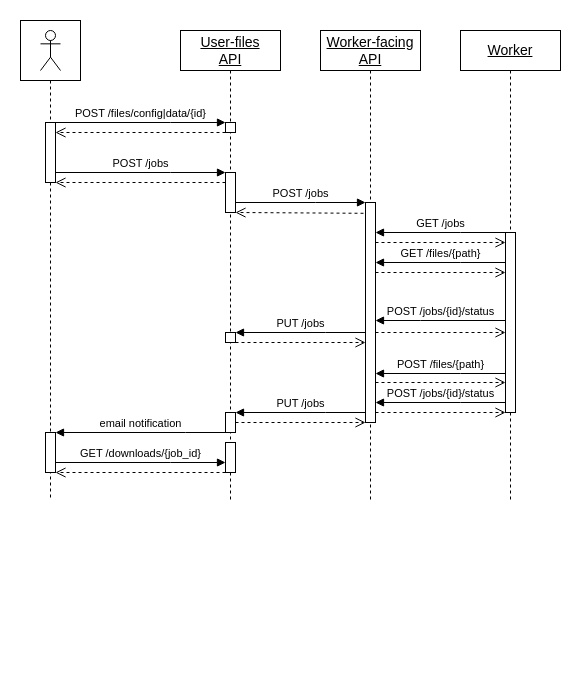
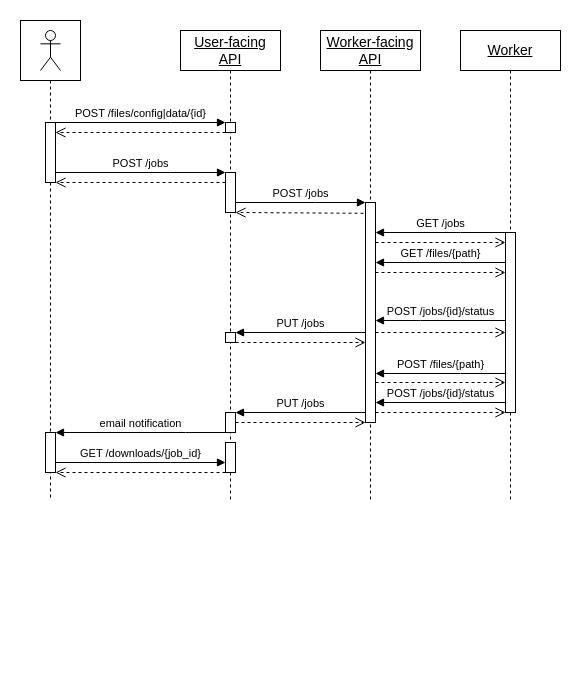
  <mxCell id="0" />
  <mxCell id="1" parent="0" />
  <mxCell id="2" value="" style="shape=umlLifeline;perimeter=lifelinePerimeter;whiteSpace=wrap;html=1;container=0;dropTarget=0;collapsible=0;recursiveResize=0;outlineConnect=0;portConstraint=eastwest;newEdgeStyle={&quot;edgeStyle&quot;:&quot;elbowEdgeStyle&quot;,&quot;elbow&quot;:&quot;vertical&quot;,&quot;curved&quot;:0,&quot;rounded&quot;:0};size=60;" vertex="1" parent="1"><mxGeometry x="20" y="20" width="60" height="480" as="geometry" /></mxCell>
  <mxCell id="3" value="" style="html=1;points=[];perimeter=orthogonalPerimeter;outlineConnect=0;targetShapes=umlLifeline;portConstraint=eastwest;newEdgeStyle={&quot;edgeStyle&quot;:&quot;elbowEdgeStyle&quot;,&quot;elbow&quot;:&quot;vertical&quot;,&quot;curved&quot;:0,&quot;rounded&quot;:0};" vertex="1" parent="2"><mxGeometry x="25" y="102" width="10" height="60" as="geometry" /></mxCell>
- <mxCell id="4" value="&lt;div style=&quot;font-size: 14px;&quot;&gt;&lt;font style=&quot;font-size: 14px;&quot;&gt;&lt;u&gt;User-files&lt;/u&gt;&lt;/font&gt;&lt;/div&gt;&lt;div style=&quot;font-size: 14px;&quot;&gt;&lt;font style=&quot;font-size: 14px;&quot;&gt;&lt;u&gt;API&lt;br&gt;&lt;/u&gt;&lt;/font&gt;&lt;/div&gt;" style="shape=umlLifeline;perimeter=lifelinePerimeter;whiteSpace=wrap;html=1;container=0;dropTarget=0;collapsible=0;recursiveResize=0;outlineConnect=0;portConstraint=eastwest;newEdgeStyle={&quot;edgeStyle&quot;:&quot;elbowEdgeStyle&quot;,&quot;elbow&quot;:&quot;vertical&quot;,&quot;curved&quot;:0,&quot;rounded&quot;:0};" vertex="1" parent="1"><mxGeometry x="180" y="30" width="100" height="470" as="geometry" /></mxCell>
+ <mxCell id="4" value="&lt;div style=&quot;font-size: 14px;&quot;&gt;&lt;font style=&quot;font-size: 14px;&quot;&gt;&lt;u&gt;User-facing&lt;/u&gt;&lt;/font&gt;&lt;/div&gt;&lt;div style=&quot;font-size: 14px;&quot;&gt;&lt;font style=&quot;font-size: 14px;&quot;&gt;&lt;u&gt;API&lt;br&gt;&lt;/u&gt;&lt;/font&gt;&lt;/div&gt;" style="shape=umlLifeline;perimeter=lifelinePerimeter;whiteSpace=wrap;html=1;container=0;dropTarget=0;collapsible=0;recursiveResize=0;outlineConnect=0;portConstraint=eastwest;newEdgeStyle={&quot;edgeStyle&quot;:&quot;elbowEdgeStyle&quot;,&quot;elbow&quot;:&quot;vertical&quot;,&quot;curved&quot;:0,&quot;rounded&quot;:0};" vertex="1" parent="1"><mxGeometry x="180" y="30" width="100" height="470" as="geometry" /></mxCell>
  <mxCell id="5" value="" style="html=1;points=[];perimeter=orthogonalPerimeter;outlineConnect=0;targetShapes=umlLifeline;portConstraint=eastwest;newEdgeStyle={&quot;edgeStyle&quot;:&quot;elbowEdgeStyle&quot;,&quot;elbow&quot;:&quot;vertical&quot;,&quot;curved&quot;:0,&quot;rounded&quot;:0};" vertex="1" parent="4"><mxGeometry x="45" y="92" width="10" height="10" as="geometry" /></mxCell>
  <mxCell id="6" value="" style="html=1;points=[];perimeter=orthogonalPerimeter;outlineConnect=0;targetShapes=umlLifeline;portConstraint=eastwest;newEdgeStyle={&quot;edgeStyle&quot;:&quot;elbowEdgeStyle&quot;,&quot;elbow&quot;:&quot;vertical&quot;,&quot;curved&quot;:0,&quot;rounded&quot;:0};" vertex="1" parent="4"><mxGeometry x="45" y="142" width="10" height="40" as="geometry" /></mxCell>
  <mxCell id="7" value="" style="html=1;points=[];perimeter=orthogonalPerimeter;outlineConnect=0;targetShapes=umlLifeline;portConstraint=eastwest;newEdgeStyle={&quot;edgeStyle&quot;:&quot;elbowEdgeStyle&quot;,&quot;elbow&quot;:&quot;vertical&quot;,&quot;curved&quot;:0,&quot;rounded&quot;:0};" vertex="1" parent="4"><mxGeometry x="45" y="302" width="10" height="10" as="geometry" /></mxCell>
  <mxCell id="8" value="" style="shape=umlActor;verticalLabelPosition=bottom;verticalAlign=top;html=1;outlineConnect=0;" vertex="1" parent="1"><mxGeometry x="40" y="30" width="20" height="40" as="geometry" /></mxCell>
  <mxCell id="9" value="&lt;div style=&quot;font-size: 14px;&quot;&gt;&lt;font style=&quot;font-size: 14px;&quot;&gt;&lt;u&gt;Worker-facing&lt;/u&gt;&lt;/font&gt;&lt;/div&gt;&lt;div style=&quot;font-size: 14px;&quot;&gt;&lt;font style=&quot;font-size: 14px;&quot;&gt;&lt;u&gt;API&lt;br&gt;&lt;/u&gt;&lt;/font&gt;&lt;/div&gt;" style="shape=umlLifeline;perimeter=lifelinePerimeter;whiteSpace=wrap;html=1;container=0;dropTarget=0;collapsible=0;recursiveResize=0;outlineConnect=0;portConstraint=eastwest;newEdgeStyle={&quot;edgeStyle&quot;:&quot;elbowEdgeStyle&quot;,&quot;elbow&quot;:&quot;vertical&quot;,&quot;curved&quot;:0,&quot;rounded&quot;:0};" vertex="1" parent="1"><mxGeometry x="320" y="30" width="100" height="470" as="geometry" /></mxCell>
  <mxCell id="10" value="" style="html=1;points=[];perimeter=orthogonalPerimeter;outlineConnect=0;targetShapes=umlLifeline;portConstraint=eastwest;newEdgeStyle={&quot;edgeStyle&quot;:&quot;elbowEdgeStyle&quot;,&quot;elbow&quot;:&quot;vertical&quot;,&quot;curved&quot;:0,&quot;rounded&quot;:0};" vertex="1" parent="9"><mxGeometry x="45" y="172" width="10" height="220" as="geometry" /></mxCell>
  <mxCell id="11" value="POST /files/config|data/{id}" style="html=1;verticalAlign=bottom;endArrow=block;edgeStyle=elbowEdgeStyle;elbow=vertical;curved=0;rounded=0;" edge="1" parent="1"><mxGeometry relative="1" as="geometry"><mxPoint x="55" y="122" as="sourcePoint" /><Array as="points"><mxPoint x="170" y="122" /><mxPoint x="160" y="112" /><mxPoint x="140" y="152" /></Array><mxPoint x="225" y="122" as="targetPoint" /></mxGeometry></mxCell>
  <mxCell id="12" value="" style="html=1;verticalAlign=bottom;endArrow=open;dashed=1;endSize=8;edgeStyle=elbowEdgeStyle;elbow=vertical;curved=0;rounded=0;" edge="1" parent="1"><mxGeometry relative="1" as="geometry"><mxPoint x="55" y="132" as="targetPoint" /><Array as="points"><mxPoint x="160" y="132" /><mxPoint x="150" y="312" /></Array><mxPoint x="225" y="132" as="sourcePoint" /></mxGeometry></mxCell>
  <mxCell id="13" value="POST /jobs" style="html=1;verticalAlign=bottom;endArrow=block;edgeStyle=elbowEdgeStyle;elbow=vertical;curved=0;rounded=0;" edge="1" parent="1"><mxGeometry relative="1" as="geometry"><mxPoint x="55" y="172" as="sourcePoint" /><Array as="points"><mxPoint x="170" y="172" /><mxPoint x="160" y="162" /><mxPoint x="140" y="202" /></Array><mxPoint x="225" y="172" as="targetPoint" /></mxGeometry></mxCell>
  <mxCell id="14" value="" style="html=1;verticalAlign=bottom;endArrow=open;dashed=1;endSize=8;edgeStyle=elbowEdgeStyle;elbow=vertical;curved=0;rounded=0;" edge="1" parent="1"><mxGeometry relative="1" as="geometry"><mxPoint x="55" y="182" as="targetPoint" /><Array as="points"><mxPoint x="160" y="182" /><mxPoint x="150" y="362" /></Array><mxPoint x="225" y="182" as="sourcePoint" /></mxGeometry></mxCell>
  <mxCell id="15" value="&lt;font size=&quot;1&quot;&gt;&lt;u style=&quot;font-size: 14px;&quot;&gt;Worker&lt;/u&gt;&lt;/font&gt;" style="shape=umlLifeline;perimeter=lifelinePerimeter;whiteSpace=wrap;html=1;container=0;dropTarget=0;collapsible=0;recursiveResize=0;outlineConnect=0;portConstraint=eastwest;newEdgeStyle={&quot;edgeStyle&quot;:&quot;elbowEdgeStyle&quot;,&quot;elbow&quot;:&quot;vertical&quot;,&quot;curved&quot;:0,&quot;rounded&quot;:0};" vertex="1" parent="1"><mxGeometry x="460" y="30" width="100" height="470" as="geometry" /></mxCell>
  <mxCell id="16" value="" style="html=1;points=[];perimeter=orthogonalPerimeter;outlineConnect=0;targetShapes=umlLifeline;portConstraint=eastwest;newEdgeStyle={&quot;edgeStyle&quot;:&quot;elbowEdgeStyle&quot;,&quot;elbow&quot;:&quot;vertical&quot;,&quot;curved&quot;:0,&quot;rounded&quot;:0};" vertex="1" parent="15"><mxGeometry x="45" y="202" width="10" height="180" as="geometry" /></mxCell>
  <mxCell id="17" value="" style="html=1;verticalAlign=bottom;endArrow=open;dashed=1;endSize=8;edgeStyle=elbowEdgeStyle;elbow=vertical;curved=0;rounded=0;exitX=0.53;exitY=0.56;exitDx=0;exitDy=0;exitPerimeter=0;" edge="1" parent="1" target="6"><mxGeometry relative="1" as="geometry"><mxPoint x="225" y="212" as="targetPoint" /><Array as="points"><mxPoint x="360" y="212" /><mxPoint x="350" y="252" /><mxPoint x="150" y="402" /></Array><mxPoint x="363" y="212.8" as="sourcePoint" /></mxGeometry></mxCell>
  <mxCell id="18" value="POST /jobs" style="html=1;verticalAlign=bottom;endArrow=block;edgeStyle=elbowEdgeStyle;elbow=vertical;curved=0;rounded=0;" edge="1" parent="1" source="6" target="10"><mxGeometry relative="1" as="geometry"><mxPoint x="240" y="202" as="sourcePoint" /><Array as="points"><mxPoint x="315" y="202" /><mxPoint x="305" y="222" /><mxPoint x="285" y="262" /></Array><mxPoint x="360" y="202" as="targetPoint" /></mxGeometry></mxCell>
  <mxCell id="19" value="" style="html=1;verticalAlign=bottom;endArrow=open;dashed=1;endSize=8;edgeStyle=elbowEdgeStyle;elbow=vertical;curved=0;rounded=0;" edge="1" parent="1"><mxGeometry relative="1" as="geometry"><mxPoint x="505" y="242" as="targetPoint" /><Array as="points"><mxPoint x="445" y="242" /><mxPoint x="505" y="252" /><mxPoint x="305" y="402" /></Array><mxPoint x="375" y="242" as="sourcePoint" /></mxGeometry></mxCell>
  <mxCell id="20" value="GET /jobs" style="html=1;verticalAlign=bottom;endArrow=block;edgeStyle=elbowEdgeStyle;elbow=vertical;curved=0;rounded=0;" edge="1" parent="1"><mxGeometry relative="1" as="geometry"><mxPoint x="505" y="232" as="sourcePoint" /><Array as="points"><mxPoint x="460" y="232" /><mxPoint x="450" y="222" /><mxPoint x="430" y="262" /></Array><mxPoint x="375" y="232" as="targetPoint" /></mxGeometry></mxCell>
  <mxCell id="21" value="" style="html=1;verticalAlign=bottom;endArrow=open;dashed=1;endSize=8;edgeStyle=elbowEdgeStyle;elbow=vertical;curved=0;rounded=0;" edge="1" parent="1"><mxGeometry relative="1" as="geometry"><mxPoint x="505" y="332" as="targetPoint" /><Array as="points"><mxPoint x="470" y="332" /><mxPoint x="450" y="322" /><mxPoint x="510" y="332" /><mxPoint x="310" y="482" /></Array><mxPoint x="375" y="332" as="sourcePoint" /></mxGeometry></mxCell>
  <mxCell id="22" value="POST /jobs/{id}/status" style="html=1;verticalAlign=bottom;endArrow=block;edgeStyle=elbowEdgeStyle;elbow=vertical;curved=0;rounded=0;" edge="1" parent="1"><mxGeometry relative="1" as="geometry"><mxPoint x="505" y="320" as="sourcePoint" /><Array as="points"><mxPoint x="420" y="320" /><mxPoint x="465" y="300" /><mxPoint x="455" y="290" /><mxPoint x="435" y="330" /></Array><mxPoint x="375" y="320" as="targetPoint" /></mxGeometry></mxCell>
  <mxCell id="23" value="" style="html=1;verticalAlign=bottom;endArrow=open;dashed=1;endSize=8;edgeStyle=elbowEdgeStyle;elbow=vertical;curved=0;rounded=0;" edge="1" parent="1"><mxGeometry relative="1" as="geometry"><mxPoint x="365" y="342" as="targetPoint" /><Array as="points"><mxPoint x="310" y="342" /><mxPoint x="370" y="352" /><mxPoint x="170" y="502" /></Array><mxPoint x="235" y="342" as="sourcePoint" /></mxGeometry></mxCell>
  <mxCell id="24" value="PUT /jobs" style="html=1;verticalAlign=bottom;endArrow=block;edgeStyle=elbowEdgeStyle;elbow=vertical;curved=0;rounded=0;" edge="1" parent="1"><mxGeometry relative="1" as="geometry"><mxPoint x="365" y="332" as="sourcePoint" /><Array as="points"><mxPoint x="325" y="332" /><mxPoint x="315" y="322" /><mxPoint x="295" y="362" /></Array><mxPoint x="235" y="332" as="targetPoint" /></mxGeometry></mxCell>
  <mxCell id="25" value="GET /files/{path}" style="html=1;verticalAlign=bottom;endArrow=block;edgeStyle=elbowEdgeStyle;elbow=vertical;curved=0;rounded=0;" edge="1" parent="1"><mxGeometry relative="1" as="geometry"><mxPoint x="505" y="262" as="sourcePoint" /><Array as="points"><mxPoint x="460" y="262" /><mxPoint x="450" y="252" /><mxPoint x="430" y="292" /></Array><mxPoint x="375" y="262" as="targetPoint" /></mxGeometry></mxCell>
  <mxCell id="26" value="" style="html=1;verticalAlign=bottom;endArrow=open;dashed=1;endSize=8;edgeStyle=elbowEdgeStyle;elbow=vertical;curved=0;rounded=0;" edge="1" parent="1"><mxGeometry relative="1" as="geometry"><mxPoint x="505" y="272" as="targetPoint" /><Array as="points"><mxPoint x="445" y="272" /><mxPoint x="505" y="282" /><mxPoint x="305" y="432" /></Array><mxPoint x="375" y="272" as="sourcePoint" /></mxGeometry></mxCell>
  <mxCell id="27" value="POST /files/{path}" style="html=1;verticalAlign=bottom;endArrow=block;edgeStyle=elbowEdgeStyle;elbow=vertical;curved=0;rounded=0;" edge="1" parent="1"><mxGeometry relative="1" as="geometry"><mxPoint x="505" y="373" as="sourcePoint" /><Array as="points"><mxPoint x="460" y="373" /><mxPoint x="450" y="363" /><mxPoint x="430" y="403" /></Array><mxPoint x="375" y="373" as="targetPoint" /></mxGeometry></mxCell>
  <mxCell id="28" value="" style="html=1;verticalAlign=bottom;endArrow=open;dashed=1;endSize=8;edgeStyle=elbowEdgeStyle;elbow=vertical;curved=0;rounded=0;" edge="1" parent="1"><mxGeometry relative="1" as="geometry"><mxPoint x="505" y="382" as="targetPoint" /><Array as="points"><mxPoint x="445" y="382" /><mxPoint x="505" y="392" /><mxPoint x="305" y="542" /></Array><mxPoint x="375" y="382" as="sourcePoint" /></mxGeometry></mxCell>
  <mxCell id="29" value="POST /jobs/{id}/status" style="html=1;verticalAlign=bottom;endArrow=block;edgeStyle=elbowEdgeStyle;elbow=horizontal;curved=0;rounded=0;" edge="1" parent="1"><mxGeometry relative="1" as="geometry"><mxPoint x="505" y="402" as="sourcePoint" /><Array as="points"><mxPoint x="460" y="402" /><mxPoint x="450" y="392" /><mxPoint x="430" y="432" /></Array><mxPoint x="375" y="402" as="targetPoint" /></mxGeometry></mxCell>
  <mxCell id="30" value="" style="html=1;verticalAlign=bottom;endArrow=open;dashed=1;endSize=8;edgeStyle=elbowEdgeStyle;elbow=vertical;curved=0;rounded=0;" edge="1" parent="1"><mxGeometry relative="1" as="geometry"><mxPoint x="505" y="412" as="targetPoint" /><Array as="points"><mxPoint x="445" y="412" /><mxPoint x="505" y="422" /><mxPoint x="305" y="572" /></Array><mxPoint x="375" y="412" as="sourcePoint" /></mxGeometry></mxCell>
  <mxCell id="31" value="PUT /jobs" style="html=1;verticalAlign=bottom;endArrow=block;edgeStyle=elbowEdgeStyle;elbow=vertical;curved=0;rounded=0;" edge="1" parent="1"><mxGeometry relative="1" as="geometry"><mxPoint x="365" y="412" as="sourcePoint" /><Array as="points"><mxPoint x="325" y="412" /><mxPoint x="315" y="402" /><mxPoint x="295" y="442" /></Array><mxPoint x="235" y="412" as="targetPoint" /></mxGeometry></mxCell>
  <mxCell id="32" value="" style="html=1;verticalAlign=bottom;endArrow=open;dashed=1;endSize=8;edgeStyle=elbowEdgeStyle;elbow=vertical;curved=0;rounded=0;" edge="1" parent="1"><mxGeometry relative="1" as="geometry"><mxPoint x="365" y="422" as="targetPoint" /><Array as="points"><mxPoint x="310" y="422" /><mxPoint x="370" y="432" /><mxPoint x="170" y="582" /></Array><mxPoint x="235" y="422" as="sourcePoint" /></mxGeometry></mxCell>
  <mxCell id="33" value="" style="html=1;points=[];perimeter=orthogonalPerimeter;outlineConnect=0;targetShapes=umlLifeline;portConstraint=eastwest;newEdgeStyle={&quot;edgeStyle&quot;:&quot;elbowEdgeStyle&quot;,&quot;elbow&quot;:&quot;vertical&quot;,&quot;curved&quot;:0,&quot;rounded&quot;:0};" vertex="1" parent="1"><mxGeometry x="225" y="412" width="10" height="20" as="geometry" /></mxCell>
  <mxCell id="34" value="email notification" style="html=1;verticalAlign=bottom;endArrow=block;edgeStyle=elbowEdgeStyle;elbow=vertical;curved=0;rounded=0;" edge="1" parent="1" target="35"><mxGeometry relative="1" as="geometry"><mxPoint x="225" y="432" as="sourcePoint" /><Array as="points"><mxPoint x="185" y="432" /><mxPoint x="175" y="422" /><mxPoint x="155" y="462" /></Array><mxPoint x="95" y="432" as="targetPoint" /></mxGeometry></mxCell>
  <mxCell id="35" value="" style="html=1;points=[];perimeter=orthogonalPerimeter;outlineConnect=0;targetShapes=umlLifeline;portConstraint=eastwest;newEdgeStyle={&quot;edgeStyle&quot;:&quot;elbowEdgeStyle&quot;,&quot;elbow&quot;:&quot;vertical&quot;,&quot;curved&quot;:0,&quot;rounded&quot;:0};" vertex="1" parent="1"><mxGeometry x="45" y="432" width="10" height="40" as="geometry" /></mxCell>
  <mxCell id="36" value="" style="html=1;points=[];perimeter=orthogonalPerimeter;outlineConnect=0;targetShapes=umlLifeline;portConstraint=eastwest;newEdgeStyle={&quot;edgeStyle&quot;:&quot;elbowEdgeStyle&quot;,&quot;elbow&quot;:&quot;vertical&quot;,&quot;curved&quot;:0,&quot;rounded&quot;:0};" vertex="1" parent="1"><mxGeometry x="225" y="442" width="10" height="30" as="geometry" /></mxCell>
  <mxCell id="37" value="&lt;div&gt;GET /downloads/{job_id}&lt;/div&gt;" style="html=1;verticalAlign=bottom;endArrow=block;edgeStyle=elbowEdgeStyle;elbow=vertical;curved=0;rounded=0;" edge="1" parent="1"><mxGeometry relative="1" as="geometry"><mxPoint x="55" y="462" as="sourcePoint" /><Array as="points"><mxPoint x="170" y="462" /><mxPoint x="160" y="452" /><mxPoint x="140" y="492" /></Array><mxPoint x="225" y="462" as="targetPoint" /></mxGeometry></mxCell>
  <mxCell id="38" value="" style="html=1;verticalAlign=bottom;endArrow=open;dashed=1;endSize=8;edgeStyle=elbowEdgeStyle;elbow=vertical;curved=0;rounded=0;" edge="1" parent="1"><mxGeometry relative="1" as="geometry"><mxPoint x="55" y="472" as="targetPoint" /><Array as="points"><mxPoint x="160" y="472" /><mxPoint x="150" y="652" /></Array><mxPoint x="225" y="472" as="sourcePoint" /></mxGeometry></mxCell>
